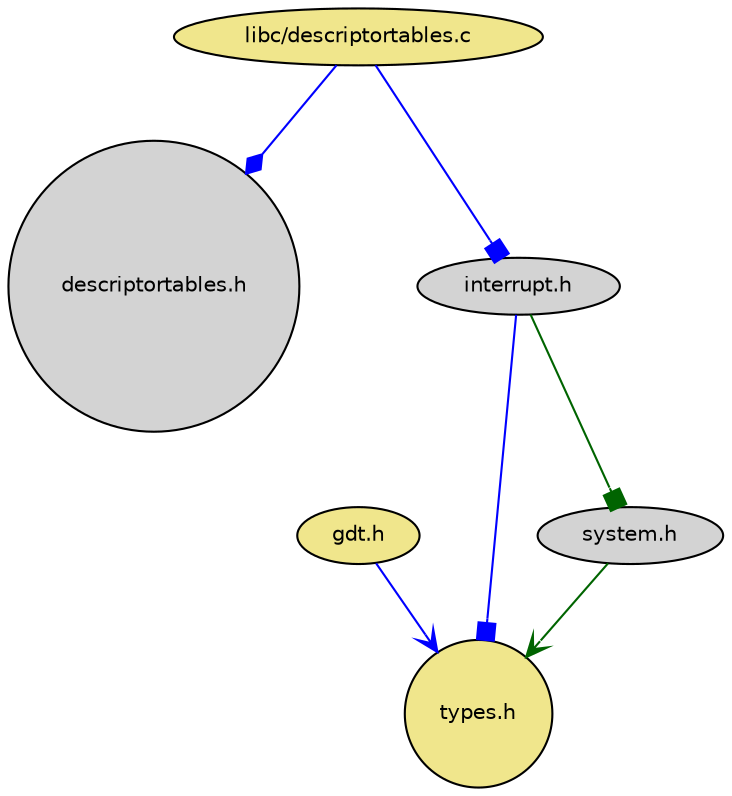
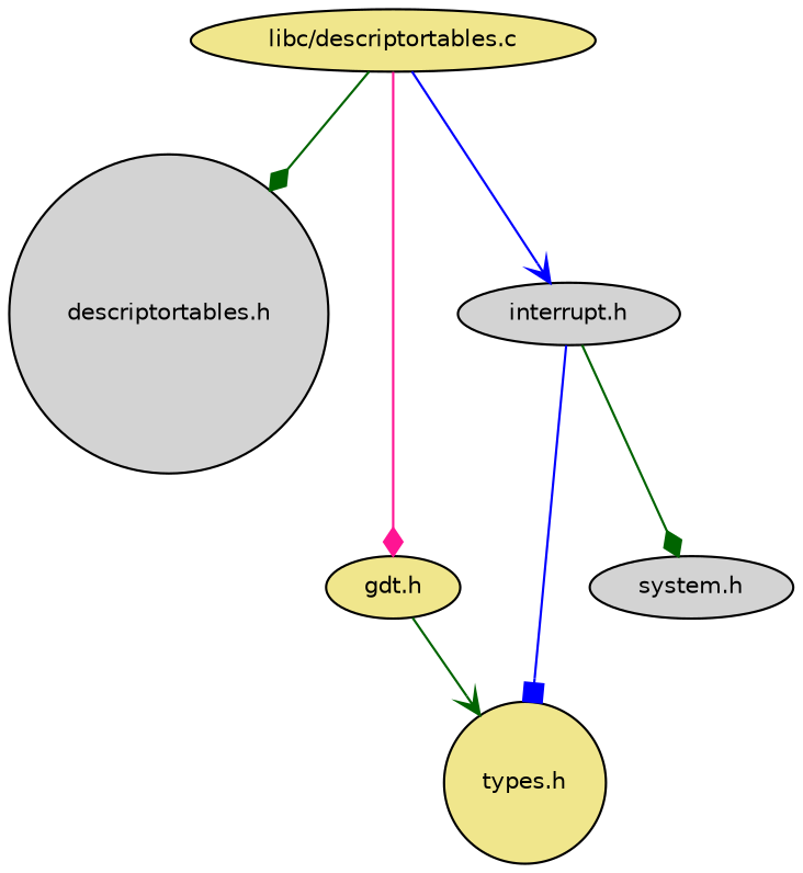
  digraph {
    node [color=black fillcolor=khaki fontname=Helvetica fontsize=10 shape=ellipse style=filled]
    edge [arrowhead=vee color=blue fontname=Helvetica fontsize=10 labelfontname=Helvetica labelfontsize=10 style=solid]
    n1 [fontcolor=black height=0.2 label="libc/descriptortables.c" width=0.4]
    n2 [fillcolor=lightgrey height=0.2 label="descriptortables.h" shape=circle width=0.4]
    n3 [height=0.2 label="gdt.h" width=0.4]
    n4 [fillcolor=lightgrey height=0.2 label="interrupt.h" width=0.4]
    n5 [height=0.2 label="types.h" shape=circle width=0.4]
    n6 [fillcolor=lightgrey height=0.2 label="system.h" width=0.4]
-   n1 -> n2 [arrowhead=diamond]
-   n1 -> n4 [arrowhead=box]
-   n3 -> n5
+   n1 -> n2 [arrowhead=diamond color=darkgreen]
+   n1 -> n3 [arrowhead=diamond color=deeppink]
+   n1 -> n4
+   n3 -> n5 [color=darkgreen]
    n4 -> n5 [arrowhead=box]
-   n4 -> n6 [arrowhead=box color=darkgreen]
-   n6 -> n5 [color=darkgreen]
+   n4 -> n6 [arrowhead=diamond color=darkgreen]
  }
